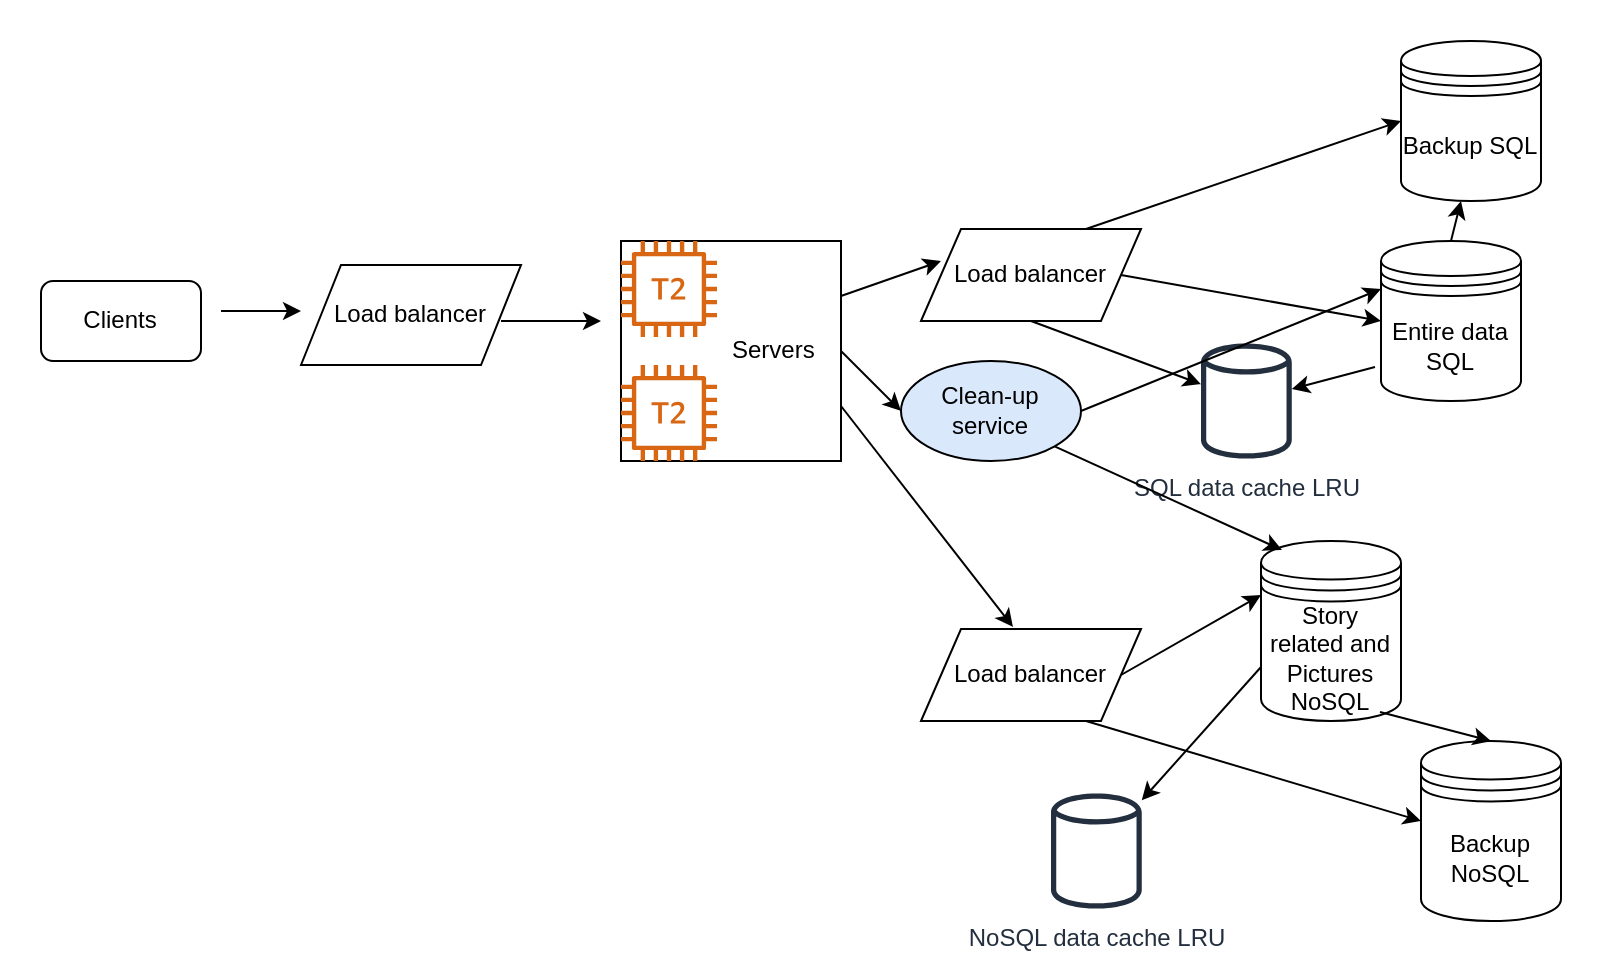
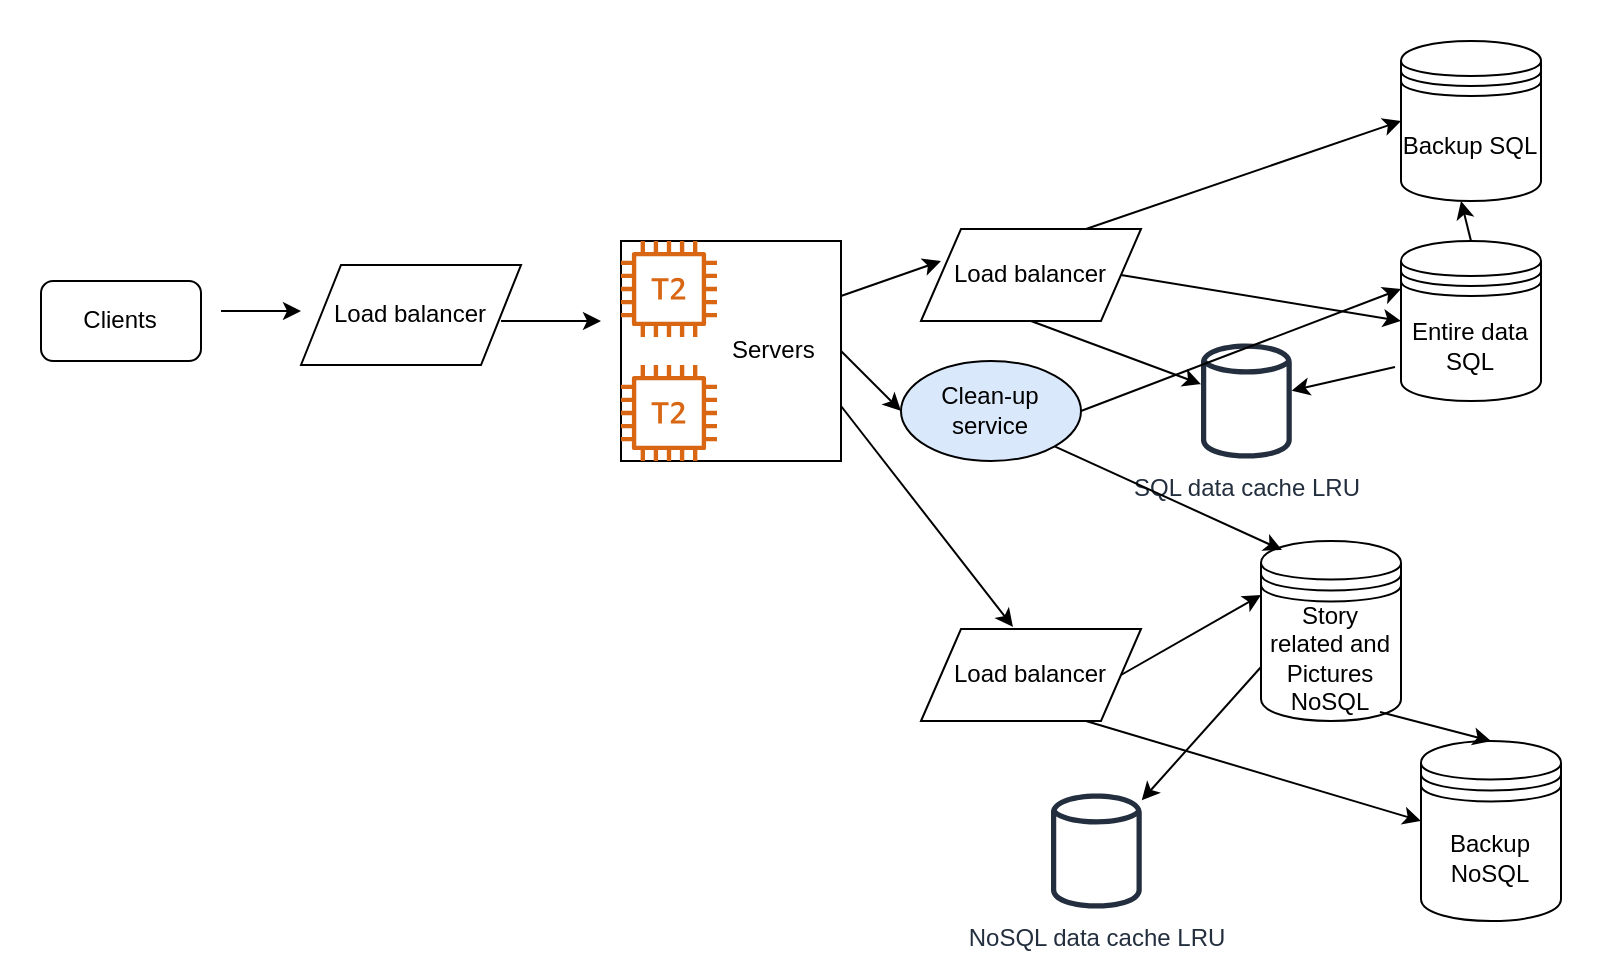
  <mxCell id="0" />
  <mxCell id="1" parent="0" />
  <mxCell id="2" value="Clients" style="rounded=1;whiteSpace=wrap;html=1;" parent="1" vertex="1"><mxGeometry x="20" y="140" width="80" height="40" as="geometry" /></mxCell>
  <mxCell id="3" value="&amp;nbsp; &amp;nbsp; &amp;nbsp; &amp;nbsp; &amp;nbsp; &amp;nbsp; &amp;nbsp;Servers" style="whiteSpace=wrap;html=1;aspect=fixed;" parent="1" vertex="1"><mxGeometry x="310" y="120" width="110" height="110" as="geometry" /></mxCell>
  <mxCell id="4" value="Story related and Pictures&lt;br&gt;NoSQL" style="shape=datastore;whiteSpace=wrap;html=1;" parent="1" vertex="1"><mxGeometry x="630" y="270" width="70" height="90" as="geometry" /></mxCell>
- <mxCell id="5" value="Entire data SQL" style="shape=datastore;whiteSpace=wrap;html=1;" parent="1" vertex="1"><mxGeometry x="690" y="120" width="70" height="80" as="geometry" /></mxCell>
+ <mxCell id="5" value="Entire data SQL" style="shape=datastore;whiteSpace=wrap;html=1;" parent="1" vertex="1"><mxGeometry x="700" y="120" width="70" height="80" as="geometry" /></mxCell>
  <mxCell id="6" value="Backup SQL" style="shape=datastore;whiteSpace=wrap;html=1;" parent="1" vertex="1"><mxGeometry x="700" y="20" width="70" height="80" as="geometry" /></mxCell>
  <mxCell id="7" value="Backup&lt;br&gt;NoSQL" style="shape=datastore;whiteSpace=wrap;html=1;" parent="1" vertex="1"><mxGeometry x="710" y="370" width="70" height="90" as="geometry" /></mxCell>
  <mxCell id="8" value="" style="outlineConnect=0;fontColor=#232F3E;gradientColor=none;fillColor=#D86613;strokeColor=none;dashed=0;verticalLabelPosition=bottom;verticalAlign=top;align=center;html=1;fontSize=12;fontStyle=0;aspect=fixed;pointerEvents=1;shape=mxgraph.aws4.t2_instance;" parent="1" vertex="1"><mxGeometry x="310" y="120" width="48" height="48" as="geometry" /></mxCell>
  <mxCell id="9" value="" style="outlineConnect=0;fontColor=#232F3E;gradientColor=none;fillColor=#D86613;strokeColor=none;dashed=0;verticalLabelPosition=bottom;verticalAlign=top;align=center;html=1;fontSize=12;fontStyle=0;aspect=fixed;pointerEvents=1;shape=mxgraph.aws4.t2_instance;" parent="1" vertex="1"><mxGeometry x="310" y="182" width="48" height="48" as="geometry" /></mxCell>
  <mxCell id="10" value="Load balancer" style="shape=parallelogram;perimeter=parallelogramPerimeter;whiteSpace=wrap;html=1;fixedSize=1;" parent="1" vertex="1"><mxGeometry x="150" y="132" width="110" height="50" as="geometry" /></mxCell>
  <mxCell id="11" value="Load balancer" style="shape=parallelogram;perimeter=parallelogramPerimeter;whiteSpace=wrap;html=1;fixedSize=1;" parent="1" vertex="1"><mxGeometry x="460" y="114" width="110" height="46" as="geometry" /></mxCell>
  <mxCell id="12" value="Load balancer" style="shape=parallelogram;perimeter=parallelogramPerimeter;whiteSpace=wrap;html=1;fixedSize=1;" parent="1" vertex="1"><mxGeometry x="460" y="314" width="110" height="46" as="geometry" /></mxCell>
  <mxCell id="13" value="" style="endArrow=classic;html=1;" parent="1" edge="1"><mxGeometry width="50" height="50" relative="1" as="geometry"><mxPoint x="110" y="155" as="sourcePoint" /><mxPoint x="150" y="155" as="targetPoint" /><Array as="points"><mxPoint x="130" y="155" /></Array></mxGeometry></mxCell>
  <mxCell id="14" value="" style="endArrow=classic;html=1;" parent="1" edge="1"><mxGeometry width="50" height="50" relative="1" as="geometry"><mxPoint x="250" y="160" as="sourcePoint" /><mxPoint x="300" y="160" as="targetPoint" /></mxGeometry></mxCell>
  <mxCell id="15" value="" style="endArrow=classic;html=1;exitX=1;exitY=0.25;exitDx=0;exitDy=0;" parent="1" source="3" edge="1"><mxGeometry width="50" height="50" relative="1" as="geometry"><mxPoint x="420" y="169" as="sourcePoint" /><mxPoint x="470" y="130" as="targetPoint" /></mxGeometry></mxCell>
  <mxCell id="16" value="" style="endArrow=classic;html=1;entryX=0.418;entryY=-0.022;entryDx=0;entryDy=0;entryPerimeter=0;exitX=1;exitY=0.75;exitDx=0;exitDy=0;" parent="1" source="3" target="12" edge="1"><mxGeometry width="50" height="50" relative="1" as="geometry"><mxPoint x="430" y="218" as="sourcePoint" /><mxPoint x="480" y="168" as="targetPoint" /></mxGeometry></mxCell>
  <mxCell id="17" value="" style="endArrow=classic;html=1;entryX=0;entryY=0.5;entryDx=0;entryDy=0;exitX=0.75;exitY=0;exitDx=0;exitDy=0;" parent="1" source="11" target="6" edge="1"><mxGeometry width="50" height="50" relative="1" as="geometry"><mxPoint x="580" y="100" as="sourcePoint" /><mxPoint x="630" y="50" as="targetPoint" /></mxGeometry></mxCell>
  <mxCell id="18" value="" style="endArrow=classic;html=1;exitX=1;exitY=0.5;exitDx=0;exitDy=0;entryX=0;entryY=0.5;entryDx=0;entryDy=0;" parent="1" source="11" target="5" edge="1"><mxGeometry width="50" height="50" relative="1" as="geometry"><mxPoint x="580" y="210" as="sourcePoint" /><mxPoint x="630" y="160" as="targetPoint" /></mxGeometry></mxCell>
  <mxCell id="19" value="" style="endArrow=classic;html=1;entryX=0;entryY=0.3;entryDx=0;entryDy=0;exitX=1;exitY=0.5;exitDx=0;exitDy=0;" parent="1" source="12" target="4" edge="1"><mxGeometry width="50" height="50" relative="1" as="geometry"><mxPoint x="570" y="340" as="sourcePoint" /><mxPoint x="620" y="290" as="targetPoint" /></mxGeometry></mxCell>
  <mxCell id="20" value="" style="endArrow=classic;html=1;exitX=0.75;exitY=1;exitDx=0;exitDy=0;" parent="1" source="12" edge="1"><mxGeometry width="50" height="50" relative="1" as="geometry"><mxPoint x="660" y="460" as="sourcePoint" /><mxPoint x="710" y="410" as="targetPoint" /></mxGeometry></mxCell>
  <mxCell id="21" value="SQL data cache LRU" style="outlineConnect=0;fontColor=#232F3E;gradientColor=none;fillColor=#232F3E;strokeColor=none;dashed=0;verticalLabelPosition=bottom;verticalAlign=top;align=center;html=1;fontSize=12;fontStyle=0;aspect=fixed;pointerEvents=1;shape=mxgraph.aws4.generic_database;" parent="1" vertex="1"><mxGeometry x="600" y="170" width="45.39" height="60" as="geometry" /></mxCell>
  <mxCell id="22" value="NoSQL data cache LRU" style="outlineConnect=0;fontColor=#232F3E;gradientColor=none;fillColor=#232F3E;strokeColor=none;dashed=0;verticalLabelPosition=bottom;verticalAlign=top;align=center;html=1;fontSize=12;fontStyle=0;aspect=fixed;pointerEvents=1;shape=mxgraph.aws4.generic_database;" parent="1" vertex="1"><mxGeometry x="525" y="395" width="45.38" height="60" as="geometry" /></mxCell>
  <mxCell id="23" value="" style="endArrow=classic;html=1;exitX=-0.043;exitY=0.788;exitDx=0;exitDy=0;exitPerimeter=0;" parent="1" source="5" target="21" edge="1"><mxGeometry width="50" height="50" relative="1" as="geometry"><mxPoint x="720" y="270" as="sourcePoint" /><mxPoint x="770" y="220" as="targetPoint" /></mxGeometry></mxCell>
  <mxCell id="24" value="" style="endArrow=classic;html=1;exitX=0.5;exitY=0;exitDx=0;exitDy=0;" parent="1" source="5" edge="1"><mxGeometry width="50" height="50" relative="1" as="geometry"><mxPoint x="680" y="150" as="sourcePoint" /><mxPoint x="730" y="100" as="targetPoint" /></mxGeometry></mxCell>
  <mxCell id="25" value="" style="endArrow=classic;html=1;exitX=0.5;exitY=1;exitDx=0;exitDy=0;" parent="1" source="11" target="21" edge="1"><mxGeometry width="50" height="50" relative="1" as="geometry"><mxPoint x="460" y="230" as="sourcePoint" /><mxPoint x="510" y="180" as="targetPoint" /></mxGeometry></mxCell>
  <mxCell id="26" value="" style="endArrow=classic;html=1;entryX=0.5;entryY=0;entryDx=0;entryDy=0;exitX=0.85;exitY=0.95;exitDx=0;exitDy=0;exitPerimeter=0;" parent="1" source="4" target="7" edge="1"><mxGeometry width="50" height="50" relative="1" as="geometry"><mxPoint x="720" y="364" as="sourcePoint" /><mxPoint x="770" y="314" as="targetPoint" /></mxGeometry></mxCell>
  <mxCell id="27" value="" style="endArrow=classic;html=1;exitX=0;exitY=0.7;exitDx=0;exitDy=0;" parent="1" source="4" target="22" edge="1"><mxGeometry width="50" height="50" relative="1" as="geometry"><mxPoint x="630" y="500" as="sourcePoint" /><mxPoint x="680" y="450" as="targetPoint" /></mxGeometry></mxCell>
  <mxCell id="28" value="Clean-up service" style="ellipse;whiteSpace=wrap;html=1;fillColor=#dae8fc;" parent="1" vertex="1"><mxGeometry x="450" y="180" width="90" height="50" as="geometry" /></mxCell>
  <mxCell id="29" value="" style="endArrow=classic;html=1;entryX=0;entryY=0.5;entryDx=0;entryDy=0;exitX=1;exitY=0.5;exitDx=0;exitDy=0;" parent="1" source="3" target="28" edge="1"><mxGeometry width="50" height="50" relative="1" as="geometry"><mxPoint x="370" y="320" as="sourcePoint" /><mxPoint x="420" y="270" as="targetPoint" /></mxGeometry></mxCell>
  <mxCell id="30" value="" style="endArrow=classic;html=1;entryX=0;entryY=0.3;entryDx=0;entryDy=0;exitX=1;exitY=0.5;exitDx=0;exitDy=0;" parent="1" source="28" target="5" edge="1"><mxGeometry width="50" height="50" relative="1" as="geometry"><mxPoint x="370" y="320" as="sourcePoint" /><mxPoint x="420" y="270" as="targetPoint" /></mxGeometry></mxCell>
  <mxCell id="31" value="" style="endArrow=classic;html=1;entryX=0.15;entryY=0.05;entryDx=0;entryDy=0;entryPerimeter=0;exitX=1;exitY=1;exitDx=0;exitDy=0;" parent="1" source="28" target="4" edge="1"><mxGeometry width="50" height="50" relative="1" as="geometry"><mxPoint x="370" y="320" as="sourcePoint" /><mxPoint x="420" y="270" as="targetPoint" /></mxGeometry></mxCell>
